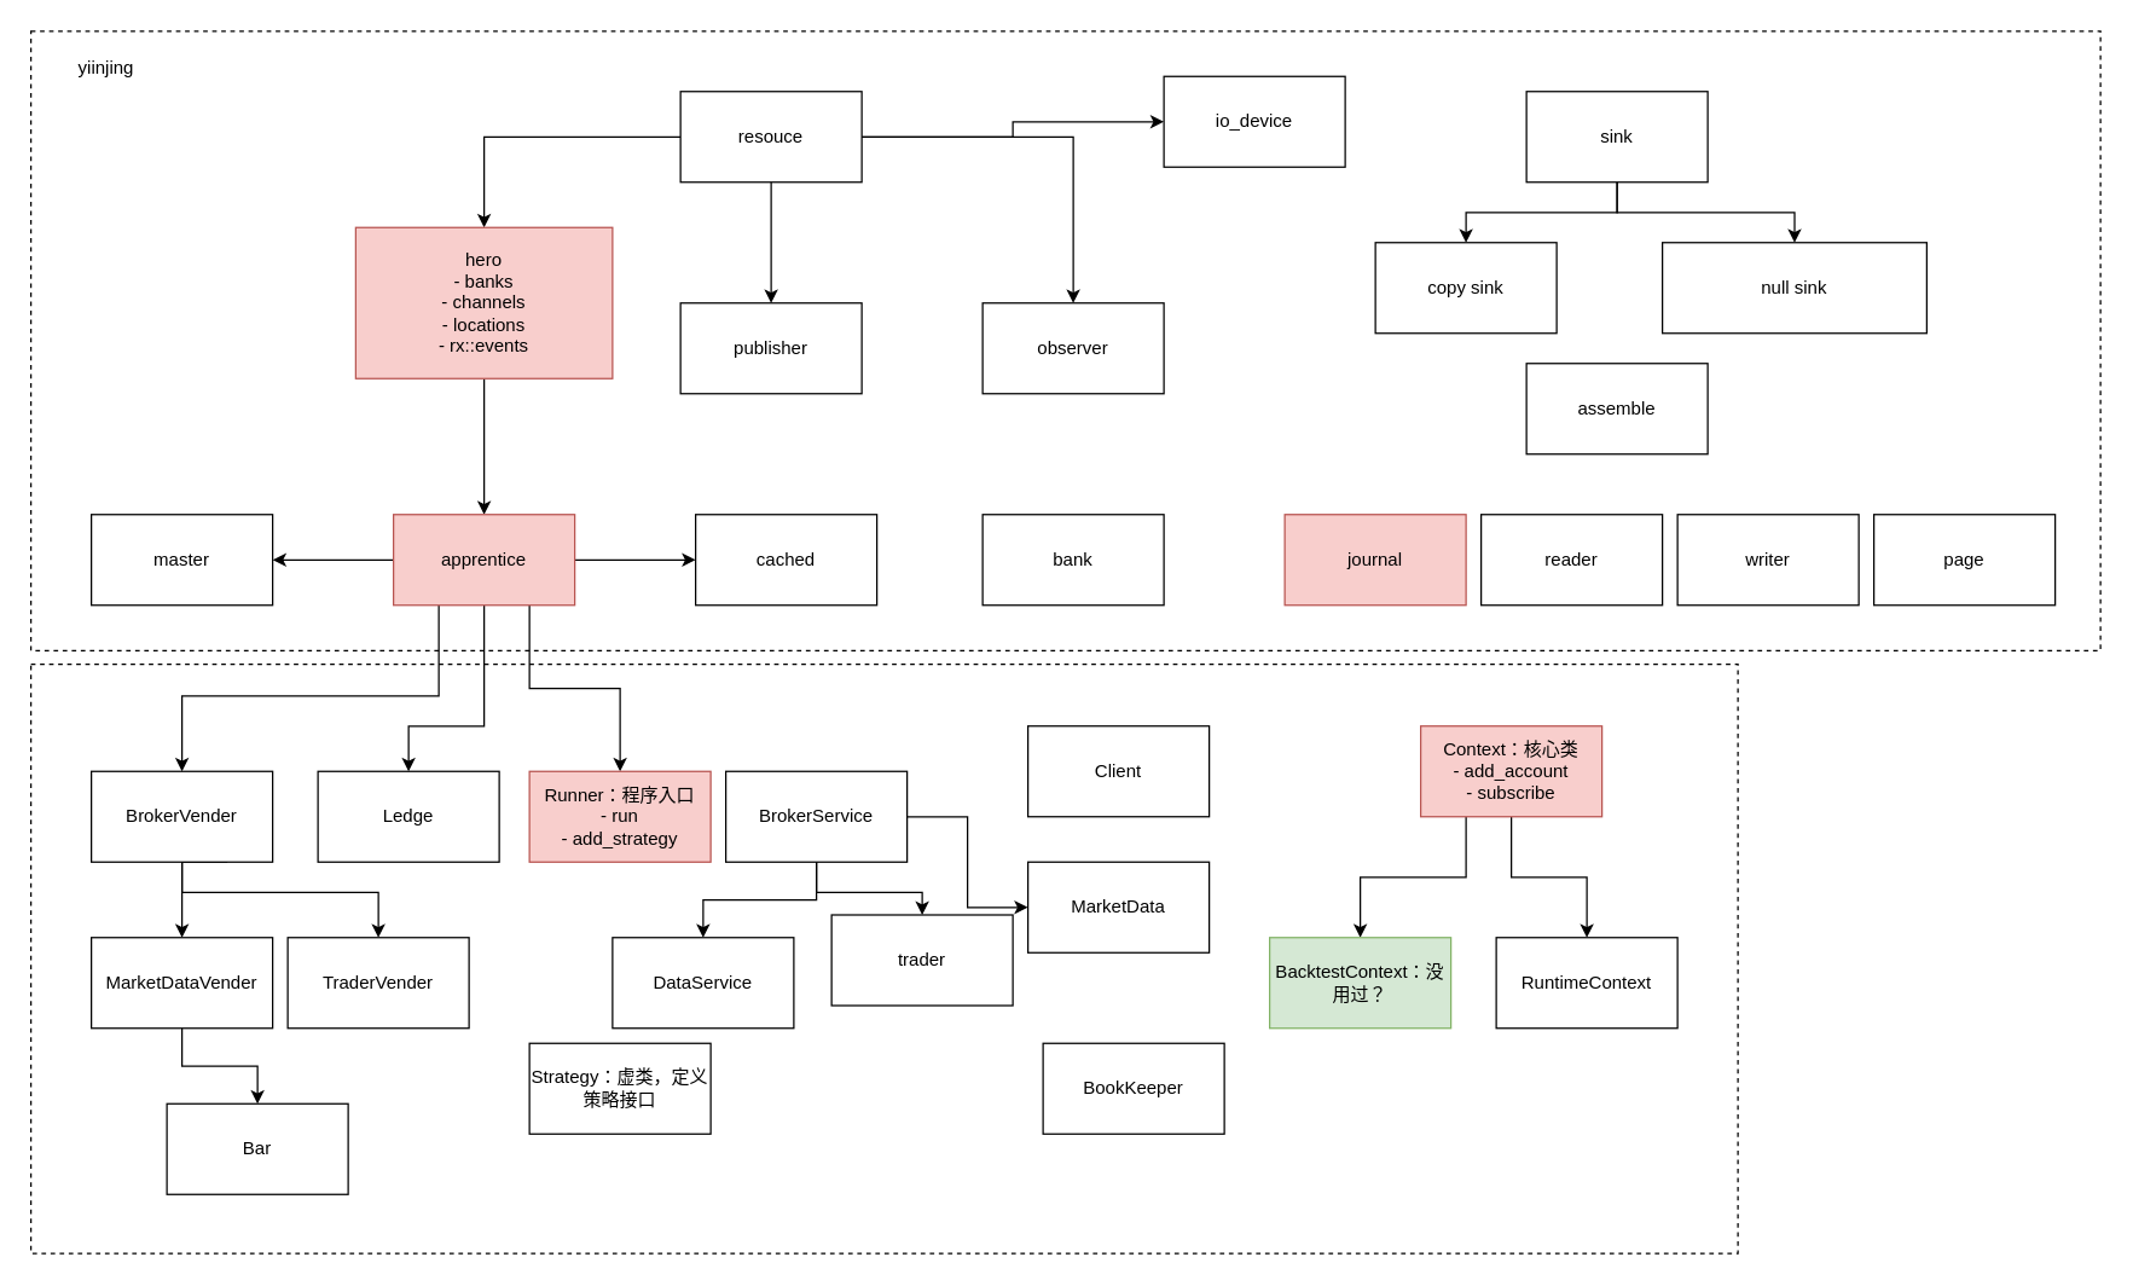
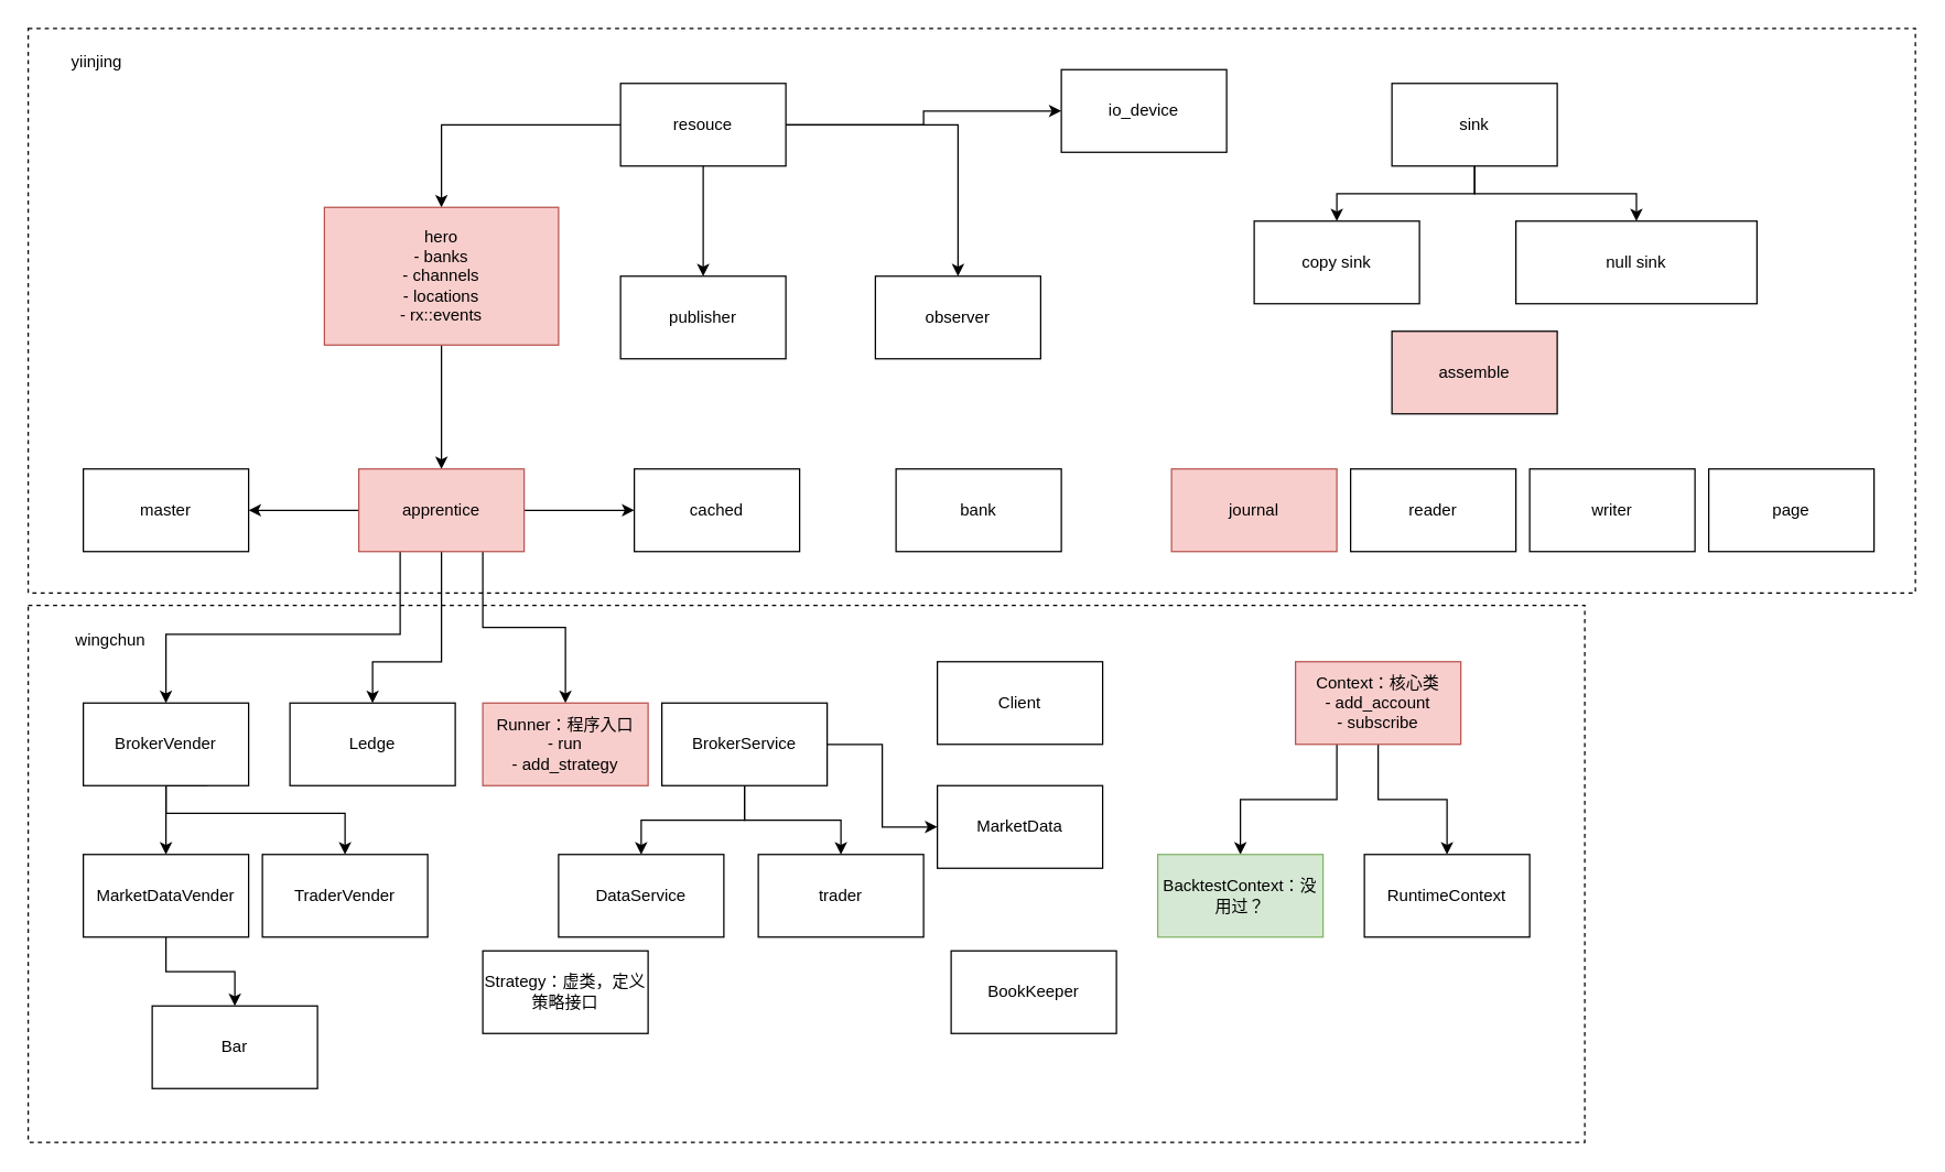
  <mxCell id="0" />
  <mxCell id="1" parent="0" />
  <mxCell id="2" value="" style="rounded=0;whiteSpace=wrap;html=1;dashed=1;" parent="1" vertex="1"><mxGeometry x="20" y="439" width="1130" height="390" as="geometry" /></mxCell>
  <mxCell id="3" value="" style="rounded=0;whiteSpace=wrap;html=1;dashed=1;" parent="1" vertex="1"><mxGeometry x="20" y="20" width="1370" height="410" as="geometry" /></mxCell>
  <mxCell id="4" value="" style="edgeStyle=orthogonalEdgeStyle;rounded=0;orthogonalLoop=1;jettySize=auto;html=1;" parent="1" source="8" target="10" edge="1"><mxGeometry relative="1" as="geometry" /></mxCell>
  <mxCell id="5" value="" style="edgeStyle=orthogonalEdgeStyle;rounded=0;orthogonalLoop=1;jettySize=auto;html=1;" parent="1" source="8" target="11" edge="1"><mxGeometry relative="1" as="geometry" /></mxCell>
  <mxCell id="6" value="" style="edgeStyle=orthogonalEdgeStyle;rounded=0;orthogonalLoop=1;jettySize=auto;html=1;" parent="1" source="8" target="12" edge="1"><mxGeometry relative="1" as="geometry" /></mxCell>
  <mxCell id="7" style="edgeStyle=orthogonalEdgeStyle;rounded=0;orthogonalLoop=1;jettySize=auto;html=1;" edge="1" parent="1" source="8" target="58"><mxGeometry relative="1" as="geometry" /></mxCell>
  <mxCell id="8" value="resouce" style="rounded=0;whiteSpace=wrap;html=1;" parent="1" vertex="1"><mxGeometry x="450" y="60" width="120" height="60" as="geometry" /></mxCell>
  <mxCell id="9" value="" style="edgeStyle=orthogonalEdgeStyle;rounded=0;orthogonalLoop=1;jettySize=auto;html=1;" parent="1" source="10" target="23" edge="1"><mxGeometry relative="1" as="geometry" /></mxCell>
  <mxCell id="10" value="hero&lt;div&gt;- banks&lt;/div&gt;&lt;div&gt;- channels&lt;/div&gt;&lt;div&gt;- locations&lt;/div&gt;&lt;div&gt;- rx::events&lt;/div&gt;" style="rounded=0;whiteSpace=wrap;html=1;fillColor=#f8cecc;strokeColor=#b85450;" parent="1" vertex="1"><mxGeometry x="235" y="150" width="170" height="100" as="geometry" /></mxCell>
  <mxCell id="11" value="publisher" style="rounded=0;whiteSpace=wrap;html=1;" parent="1" vertex="1"><mxGeometry x="450" y="200" width="120" height="60" as="geometry" /></mxCell>
- <mxCell id="12" value="observer" style="rounded=0;whiteSpace=wrap;html=1;" parent="1" vertex="1"><mxGeometry x="650" y="200" width="120" height="60" as="geometry" /></mxCell>
- <mxCell id="13" value="trader" style="rounded=0;whiteSpace=wrap;html=1;" parent="1" vertex="1"><mxGeometry x="550" y="605" width="120" height="60" as="geometry" /></mxCell>
+ <mxCell id="12" value="observer" style="rounded=0;whiteSpace=wrap;html=1;" parent="1" vertex="1"><mxGeometry x="635" y="200" width="120" height="60" as="geometry" /></mxCell>
+ <mxCell id="13" value="trader" style="rounded=0;whiteSpace=wrap;html=1;" parent="1" vertex="1"><mxGeometry x="550" y="620" width="120" height="60" as="geometry" /></mxCell>
  <mxCell id="14" style="edgeStyle=orthogonalEdgeStyle;rounded=0;orthogonalLoop=1;jettySize=auto;html=1;" parent="1" source="17" target="13" edge="1"><mxGeometry relative="1" as="geometry" /></mxCell>
  <mxCell id="15" value="" style="edgeStyle=orthogonalEdgeStyle;rounded=0;orthogonalLoop=1;jettySize=auto;html=1;" parent="1" source="17" target="46" edge="1"><mxGeometry relative="1" as="geometry" /></mxCell>
  <mxCell id="16" style="edgeStyle=orthogonalEdgeStyle;rounded=0;orthogonalLoop=1;jettySize=auto;html=1;" edge="1" parent="1" source="17" target="57"><mxGeometry relative="1" as="geometry" /></mxCell>
  <mxCell id="17" value="BrokerService" style="rounded=0;whiteSpace=wrap;html=1;" parent="1" vertex="1"><mxGeometry x="480" y="510" width="120" height="60" as="geometry" /></mxCell>
  <mxCell id="18" value="" style="edgeStyle=orthogonalEdgeStyle;rounded=0;orthogonalLoop=1;jettySize=auto;html=1;exitX=0.25;exitY=1;exitDx=0;exitDy=0;" parent="1" source="23" target="26" edge="1"><mxGeometry relative="1" as="geometry"><Array as="points"><mxPoint x="290" y="460" /><mxPoint x="120" y="460" /></Array></mxGeometry></mxCell>
  <mxCell id="19" value="" style="edgeStyle=orthogonalEdgeStyle;rounded=0;orthogonalLoop=1;jettySize=auto;html=1;" parent="1" source="23" target="28" edge="1"><mxGeometry relative="1" as="geometry" /></mxCell>
  <mxCell id="20" value="" style="edgeStyle=orthogonalEdgeStyle;rounded=0;orthogonalLoop=1;jettySize=auto;html=1;" parent="1" source="23" target="40" edge="1"><mxGeometry relative="1" as="geometry" /></mxCell>
  <mxCell id="21" style="edgeStyle=orthogonalEdgeStyle;rounded=0;orthogonalLoop=1;jettySize=auto;html=1;entryX=0.5;entryY=0;entryDx=0;entryDy=0;exitX=0.5;exitY=1;exitDx=0;exitDy=0;" parent="1" source="23" target="49" edge="1"><mxGeometry relative="1" as="geometry"><Array as="points"><mxPoint x="320" y="480" /><mxPoint x="270" y="480" /></Array></mxGeometry></mxCell>
  <mxCell id="22" style="edgeStyle=orthogonalEdgeStyle;rounded=0;orthogonalLoop=1;jettySize=auto;html=1;entryX=0.5;entryY=0;entryDx=0;entryDy=0;exitX=0.75;exitY=1;exitDx=0;exitDy=0;" parent="1" source="23" target="54" edge="1"><mxGeometry relative="1" as="geometry" /></mxCell>
  <mxCell id="23" value="apprentice" style="rounded=0;whiteSpace=wrap;html=1;fillColor=#f8cecc;strokeColor=#b85450;" parent="1" vertex="1"><mxGeometry x="260" y="340" width="120" height="60" as="geometry" /></mxCell>
  <mxCell id="24" value="" style="edgeStyle=orthogonalEdgeStyle;rounded=0;orthogonalLoop=1;jettySize=auto;html=1;" parent="1" source="26" target="45" edge="1"><mxGeometry relative="1" as="geometry" /></mxCell>
  <mxCell id="25" value="" style="edgeStyle=orthogonalEdgeStyle;rounded=0;orthogonalLoop=1;jettySize=auto;html=1;exitX=0.75;exitY=1;exitDx=0;exitDy=0;" parent="1" source="26" target="47" edge="1"><mxGeometry relative="1" as="geometry"><Array as="points"><mxPoint x="120" y="570" /><mxPoint x="120" y="590" /><mxPoint x="250" y="590" /></Array></mxGeometry></mxCell>
  <mxCell id="26" value="BrokerVender" style="rounded=0;whiteSpace=wrap;html=1;" parent="1" vertex="1"><mxGeometry x="60" y="510" width="120" height="60" as="geometry" /></mxCell>
  <mxCell id="27" value="yiinjing" style="text;html=1;align=center;verticalAlign=middle;whiteSpace=wrap;rounded=0;" parent="1" vertex="1"><mxGeometry x="40" y="30" width="60" height="30" as="geometry" /></mxCell>
  <mxCell id="28" value="cached" style="rounded=0;whiteSpace=wrap;html=1;" parent="1" vertex="1"><mxGeometry x="460" y="340" width="120" height="60" as="geometry" /></mxCell>
  <mxCell id="29" value="bank" style="rounded=0;whiteSpace=wrap;html=1;" parent="1" vertex="1"><mxGeometry x="650" y="340" width="120" height="60" as="geometry" /></mxCell>
  <mxCell id="30" value="" style="edgeStyle=orthogonalEdgeStyle;rounded=0;orthogonalLoop=1;jettySize=auto;html=1;" parent="1" source="32" target="33" edge="1"><mxGeometry relative="1" as="geometry" /></mxCell>
  <mxCell id="31" value="" style="edgeStyle=orthogonalEdgeStyle;rounded=0;orthogonalLoop=1;jettySize=auto;html=1;" parent="1" source="32" target="34" edge="1"><mxGeometry relative="1" as="geometry" /></mxCell>
  <mxCell id="32" value="sink" style="rounded=0;whiteSpace=wrap;html=1;" parent="1" vertex="1"><mxGeometry x="1010" y="60" width="120" height="60" as="geometry" /></mxCell>
  <mxCell id="33" value="copy sink" style="rounded=0;whiteSpace=wrap;html=1;" parent="1" vertex="1"><mxGeometry x="910" y="160" width="120" height="60" as="geometry" /></mxCell>
  <mxCell id="34" value="null sink" style="rounded=0;whiteSpace=wrap;html=1;" parent="1" vertex="1"><mxGeometry x="1100" y="160" width="175" height="60" as="geometry" /></mxCell>
- <mxCell id="35" value="assemble" style="rounded=0;whiteSpace=wrap;html=1;" parent="1" vertex="1"><mxGeometry x="1010" y="240" width="120" height="60" as="geometry" /></mxCell>
+ <mxCell id="35" value="assemble" style="rounded=0;whiteSpace=wrap;html=1;fillColor=#f8cecc;" parent="1" vertex="1"><mxGeometry x="1010" y="240" width="120" height="60" as="geometry" /></mxCell>
  <mxCell id="36" value="journal" style="rounded=0;whiteSpace=wrap;html=1;fillColor=#f8cecc;strokeColor=#b85450;" parent="1" vertex="1"><mxGeometry x="850" y="340" width="120" height="60" as="geometry" /></mxCell>
  <mxCell id="37" value="reader" style="rounded=0;whiteSpace=wrap;html=1;" parent="1" vertex="1"><mxGeometry x="980" y="340" width="120" height="60" as="geometry" /></mxCell>
  <mxCell id="38" value="writer" style="rounded=0;whiteSpace=wrap;html=1;" parent="1" vertex="1"><mxGeometry x="1110" y="340" width="120" height="60" as="geometry" /></mxCell>
  <mxCell id="39" value="page" style="rounded=0;whiteSpace=wrap;html=1;" parent="1" vertex="1"><mxGeometry x="1240" y="340" width="120" height="60" as="geometry" /></mxCell>
  <mxCell id="40" value="master" style="rounded=0;whiteSpace=wrap;html=1;" parent="1" vertex="1"><mxGeometry x="60" y="340" width="120" height="60" as="geometry" /></mxCell>
+ <mxCell id="41" value="wingchun" style="text;html=1;align=center;verticalAlign=middle;whiteSpace=wrap;rounded=0;" parent="1" vertex="1"><mxGeometry x="50" y="450" width="60" height="30" as="geometry" /></mxCell>
  <mxCell id="42" value="BookKeeper" style="rounded=0;whiteSpace=wrap;html=1;" parent="1" vertex="1"><mxGeometry x="690" y="690" width="120" height="60" as="geometry" /></mxCell>
  <mxCell id="43" value="Client" style="rounded=0;whiteSpace=wrap;html=1;" parent="1" vertex="1"><mxGeometry x="680" y="480" width="120" height="60" as="geometry" /></mxCell>
  <mxCell id="44" value="" style="edgeStyle=orthogonalEdgeStyle;rounded=0;orthogonalLoop=1;jettySize=auto;html=1;" parent="1" source="45" target="48" edge="1"><mxGeometry relative="1" as="geometry" /></mxCell>
  <mxCell id="45" value="MarketDataVender" style="rounded=0;whiteSpace=wrap;html=1;" parent="1" vertex="1"><mxGeometry x="60" y="620" width="120" height="60" as="geometry" /></mxCell>
  <mxCell id="46" value="DataService" style="rounded=0;whiteSpace=wrap;html=1;" parent="1" vertex="1"><mxGeometry x="405" y="620" width="120" height="60" as="geometry" /></mxCell>
  <mxCell id="47" value="TraderVender" style="rounded=0;whiteSpace=wrap;html=1;" parent="1" vertex="1"><mxGeometry x="190" y="620" width="120" height="60" as="geometry" /></mxCell>
  <mxCell id="48" value="Bar" style="rounded=0;whiteSpace=wrap;html=1;" parent="1" vertex="1"><mxGeometry x="110" y="730" width="120" height="60" as="geometry" /></mxCell>
  <mxCell id="49" value="Ledge" style="rounded=0;whiteSpace=wrap;html=1;" parent="1" vertex="1"><mxGeometry x="210" y="510" width="120" height="60" as="geometry" /></mxCell>
  <mxCell id="50" value="" style="edgeStyle=orthogonalEdgeStyle;rounded=0;orthogonalLoop=1;jettySize=auto;html=1;exitX=0.25;exitY=1;exitDx=0;exitDy=0;" parent="1" source="52" target="53" edge="1"><mxGeometry relative="1" as="geometry" /></mxCell>
  <mxCell id="51" style="edgeStyle=orthogonalEdgeStyle;rounded=0;orthogonalLoop=1;jettySize=auto;html=1;" parent="1" source="52" target="55" edge="1"><mxGeometry relative="1" as="geometry" /></mxCell>
  <mxCell id="52" value="Context：核心类&lt;div&gt;- add_account&lt;/div&gt;&lt;div&gt;- subscribe&lt;/div&gt;" style="rounded=0;whiteSpace=wrap;html=1;fillColor=#f8cecc;strokeColor=#b85450;" parent="1" vertex="1"><mxGeometry x="940" y="480" width="120" height="60" as="geometry" /></mxCell>
  <mxCell id="53" value="BacktestContext：没用过？" style="rounded=0;whiteSpace=wrap;html=1;fillColor=#d5e8d4;strokeColor=#82b366;" parent="1" vertex="1"><mxGeometry x="840" y="620" width="120" height="60" as="geometry" /></mxCell>
  <mxCell id="54" value="Runner：程序&lt;span style=&quot;background-color: initial;&quot;&gt;入口&lt;/span&gt;&lt;div&gt;&lt;span style=&quot;background-color: initial;&quot;&gt;- run&lt;/span&gt;&lt;/div&gt;&lt;div&gt;&lt;span style=&quot;background-color: initial;&quot;&gt;- add_strategy&lt;/span&gt;&lt;/div&gt;" style="rounded=0;whiteSpace=wrap;html=1;fillColor=#f8cecc;strokeColor=#b85450;" parent="1" vertex="1"><mxGeometry x="350" y="510" width="120" height="60" as="geometry" /></mxCell>
  <mxCell id="55" value="RuntimeContext" style="rounded=0;whiteSpace=wrap;html=1;" parent="1" vertex="1"><mxGeometry x="990" y="620" width="120" height="60" as="geometry" /></mxCell>
  <mxCell id="56" value="Strategy：&lt;span style=&quot;background-color: initial;&quot;&gt;虚类，定义策略接口&lt;/span&gt;" style="rounded=0;whiteSpace=wrap;html=1;" parent="1" vertex="1"><mxGeometry x="350" y="690" width="120" height="60" as="geometry" /></mxCell>
  <mxCell id="57" value="MarketData" style="rounded=0;whiteSpace=wrap;html=1;" vertex="1" parent="1"><mxGeometry x="680" y="570" width="120" height="60" as="geometry" /></mxCell>
  <mxCell id="58" value="io_device" style="rounded=0;whiteSpace=wrap;html=1;" vertex="1" parent="1"><mxGeometry x="770" y="50" width="120" height="60" as="geometry" /></mxCell>
